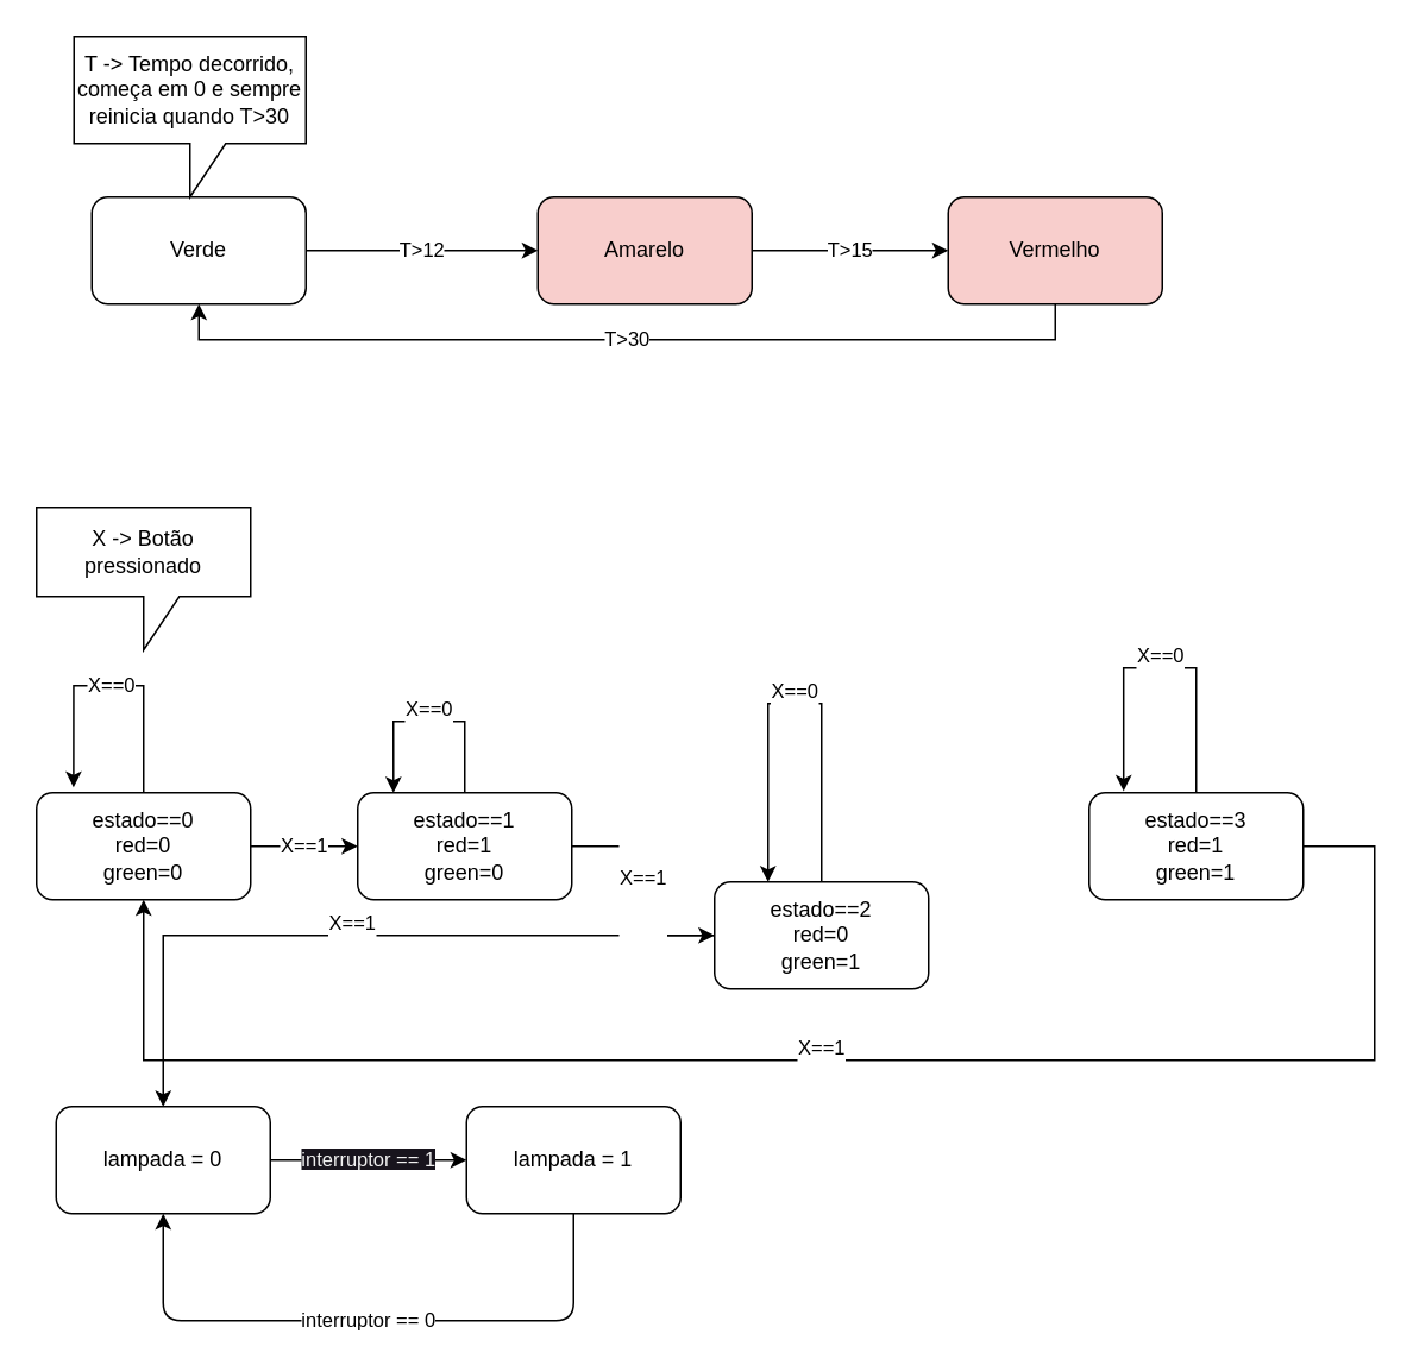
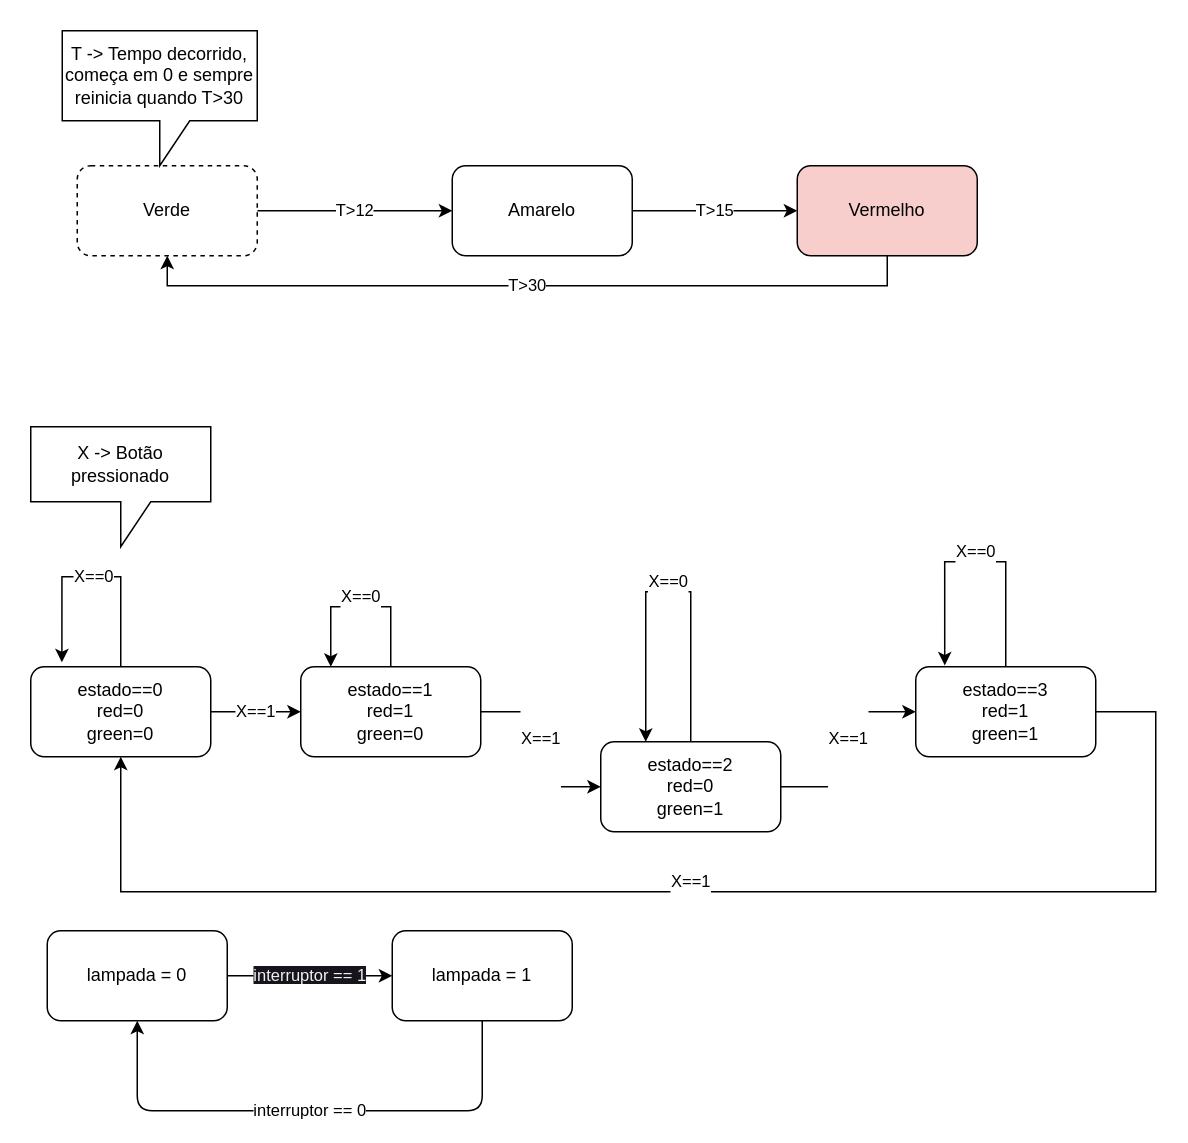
  <mxCell id="0" />
  <mxCell id="1" parent="0" />
  <mxCell id="2" value="X==1" style="edgeStyle=orthogonalEdgeStyle;rounded=0;orthogonalLoop=1;jettySize=auto;html=1;" parent="1" source="4" target="13" edge="1"><mxGeometry relative="1" as="geometry" /></mxCell>
  <mxCell id="3" value="X==0" style="edgeStyle=orthogonalEdgeStyle;rounded=0;orthogonalLoop=1;jettySize=auto;html=1;entryX=0.173;entryY=-0.05;entryDx=0;entryDy=0;entryPerimeter=0;" parent="1" source="4" target="4" edge="1"><mxGeometry relative="1" as="geometry"><mxPoint x="40" y="404" as="targetPoint" /><Array as="points"><mxPoint x="80" y="384" /><mxPoint x="41" y="384" /></Array></mxGeometry></mxCell>
  <mxCell id="4" value="estado==0&lt;br&gt;red=0&lt;br&gt;green=0" style="rounded=1;whiteSpace=wrap;html=1;" parent="1" vertex="1"><mxGeometry x="20" y="444" width="120" height="60" as="geometry" /></mxCell>
  <mxCell id="5" value="&#10;&lt;span style=&quot;color: rgb(0, 0, 0); font-family: Helvetica; font-size: 11px; font-style: normal; font-variant-ligatures: normal; font-variant-caps: normal; font-weight: 400; letter-spacing: normal; orphans: 2; text-align: center; text-indent: 0px; text-transform: none; widows: 2; word-spacing: 0px; -webkit-text-stroke-width: 0px; background-color: rgb(255, 255, 255); text-decoration-thickness: initial; text-decoration-style: initial; text-decoration-color: initial; float: none; display: inline !important;&quot;&gt;X==1&lt;/span&gt;&#10;&#10;" style="edgeStyle=orthogonalEdgeStyle;rounded=0;orthogonalLoop=1;jettySize=auto;html=1;" parent="1" source="7" target="4" edge="1"><mxGeometry relative="1" as="geometry"><mxPoint x="80" y="564" as="targetPoint" /><Array as="points"><mxPoint x="770" y="474" /><mxPoint x="770" y="594" /><mxPoint x="80" y="594" /></Array></mxGeometry></mxCell>
  <mxCell id="6" value="&#10;&lt;span style=&quot;color: rgb(0, 0, 0); font-family: Helvetica; font-size: 11px; font-style: normal; font-variant-ligatures: normal; font-variant-caps: normal; font-weight: 400; letter-spacing: normal; orphans: 2; text-align: center; text-indent: 0px; text-transform: none; widows: 2; word-spacing: 0px; -webkit-text-stroke-width: 0px; background-color: rgb(255, 255, 255); text-decoration-thickness: initial; text-decoration-style: initial; text-decoration-color: initial; float: none; display: inline !important;&quot;&gt;X==0&lt;/span&gt;&#10;&#10;" style="edgeStyle=orthogonalEdgeStyle;rounded=0;orthogonalLoop=1;jettySize=auto;html=1;entryX=0.161;entryY=-0.015;entryDx=0;entryDy=0;entryPerimeter=0;" parent="1" source="7" target="7" edge="1"><mxGeometry relative="1" as="geometry"><mxPoint x="630" y="434" as="targetPoint" /><Array as="points"><mxPoint x="670" y="374" /><mxPoint x="629" y="374" /></Array></mxGeometry></mxCell>
  <mxCell id="7" value="estado==3&lt;br&gt;red=1&lt;br style=&quot;border-color: var(--border-color);&quot;&gt;green=1" style="rounded=1;whiteSpace=wrap;html=1;" parent="1" vertex="1"><mxGeometry x="610" y="444" width="120" height="60" as="geometry" /></mxCell>
- <mxCell id="8" value="&#10;&lt;span style=&quot;color: rgb(0, 0, 0); font-family: Helvetica; font-size: 11px; font-style: normal; font-variant-ligatures: normal; font-variant-caps: normal; font-weight: 400; letter-spacing: normal; orphans: 2; text-align: center; text-indent: 0px; text-transform: none; widows: 2; word-spacing: 0px; -webkit-text-stroke-width: 0px; background-color: rgb(255, 255, 255); text-decoration-thickness: initial; text-decoration-style: initial; text-decoration-color: initial; float: none; display: inline !important;&quot;&gt;X==1&lt;/span&gt;&#10;&#10;" style="edgeStyle=orthogonalEdgeStyle;rounded=0;orthogonalLoop=1;jettySize=auto;html=1;" parent="1" source="10" target="23" edge="1"><mxGeometry relative="1" as="geometry" /></mxCell>
+ <mxCell id="8" value="&#10;&lt;span style=&quot;color: rgb(0, 0, 0); font-family: Helvetica; font-size: 11px; font-style: normal; font-variant-ligatures: normal; font-variant-caps: normal; font-weight: 400; letter-spacing: normal; orphans: 2; text-align: center; text-indent: 0px; text-transform: none; widows: 2; word-spacing: 0px; -webkit-text-stroke-width: 0px; background-color: rgb(255, 255, 255); text-decoration-thickness: initial; text-decoration-style: initial; text-decoration-color: initial; float: none; display: inline !important;&quot;&gt;X==1&lt;/span&gt;&#10;&#10;" style="edgeStyle=orthogonalEdgeStyle;rounded=0;orthogonalLoop=1;jettySize=auto;html=1;entryX=0;entryY=0.5;entryDx=0;entryDy=0;" parent="1" source="10" target="7" edge="1"><mxGeometry relative="1" as="geometry" /></mxCell>
  <mxCell id="9" value="&#10;&lt;span style=&quot;color: rgb(0, 0, 0); font-family: Helvetica; font-size: 11px; font-style: normal; font-variant-ligatures: normal; font-variant-caps: normal; font-weight: 400; letter-spacing: normal; orphans: 2; text-align: center; text-indent: 0px; text-transform: none; widows: 2; word-spacing: 0px; -webkit-text-stroke-width: 0px; background-color: rgb(255, 255, 255); text-decoration-thickness: initial; text-decoration-style: initial; text-decoration-color: initial; float: none; display: inline !important;&quot;&gt;X==0&lt;/span&gt;&#10;&#10;" style="edgeStyle=orthogonalEdgeStyle;rounded=0;orthogonalLoop=1;jettySize=auto;html=1;entryX=0.25;entryY=0;entryDx=0;entryDy=0;" parent="1" source="10" target="10" edge="1"><mxGeometry relative="1" as="geometry"><mxPoint x="430" y="434" as="targetPoint" /><Array as="points"><mxPoint x="460" y="394" /><mxPoint x="430" y="394" /></Array></mxGeometry></mxCell>
  <mxCell id="10" value="estado==2&lt;br&gt;red=0&lt;br style=&quot;border-color: var(--border-color);&quot;&gt;green=1" style="rounded=1;whiteSpace=wrap;html=1;" parent="1" vertex="1"><mxGeometry x="400" y="494" width="120" height="60" as="geometry" /></mxCell>
  <mxCell id="11" value="&#10;&lt;span style=&quot;color: rgb(0, 0, 0); font-family: Helvetica; font-size: 11px; font-style: normal; font-variant-ligatures: normal; font-variant-caps: normal; font-weight: 400; letter-spacing: normal; orphans: 2; text-align: center; text-indent: 0px; text-transform: none; widows: 2; word-spacing: 0px; -webkit-text-stroke-width: 0px; background-color: rgb(255, 255, 255); text-decoration-thickness: initial; text-decoration-style: initial; text-decoration-color: initial; float: none; display: inline !important;&quot;&gt;X==1&lt;/span&gt;&#10;&#10;" style="edgeStyle=orthogonalEdgeStyle;rounded=0;orthogonalLoop=1;jettySize=auto;html=1;" parent="1" source="13" target="10" edge="1"><mxGeometry relative="1" as="geometry" /></mxCell>
  <mxCell id="12" value="&#10;&lt;span style=&quot;color: rgb(0, 0, 0); font-family: Helvetica; font-size: 11px; font-style: normal; font-variant-ligatures: normal; font-variant-caps: normal; font-weight: 400; letter-spacing: normal; orphans: 2; text-align: center; text-indent: 0px; text-transform: none; widows: 2; word-spacing: 0px; -webkit-text-stroke-width: 0px; background-color: rgb(255, 255, 255); text-decoration-thickness: initial; text-decoration-style: initial; text-decoration-color: initial; float: none; display: inline !important;&quot;&gt;X==0&lt;/span&gt;&#10;&#10;" style="edgeStyle=orthogonalEdgeStyle;rounded=0;orthogonalLoop=1;jettySize=auto;html=1;entryX=0.167;entryY=0;entryDx=0;entryDy=0;entryPerimeter=0;" parent="1" source="13" target="13" edge="1"><mxGeometry relative="1" as="geometry"><mxPoint x="220" y="434" as="targetPoint" /><Array as="points"><mxPoint x="260" y="404" /><mxPoint x="220" y="404" /></Array></mxGeometry></mxCell>
  <mxCell id="13" value="estado==1&lt;br&gt;red=1&lt;br style=&quot;border-color: var(--border-color);&quot;&gt;green=0" style="rounded=1;whiteSpace=wrap;html=1;" parent="1" vertex="1"><mxGeometry x="200" y="444" width="120" height="60" as="geometry" /></mxCell>
  <mxCell id="14" value="X -&amp;gt; Botão pressionado" style="shape=callout;whiteSpace=wrap;html=1;perimeter=calloutPerimeter;" parent="1" vertex="1"><mxGeometry x="20" y="284" width="120" height="80" as="geometry" /></mxCell>
  <mxCell id="15" value="T&amp;gt;12" style="edgeStyle=orthogonalEdgeStyle;rounded=0;orthogonalLoop=1;jettySize=auto;html=1;entryX=0;entryY=0.5;entryDx=0;entryDy=0;" parent="1" source="16" target="20" edge="1"><mxGeometry relative="1" as="geometry" /></mxCell>
- <mxCell id="16" value="Verde" style="rounded=1;whiteSpace=wrap;html=1;" parent="1" vertex="1"><mxGeometry x="51" y="110" width="120" height="60" as="geometry" /></mxCell>
+ <mxCell id="16" value="Verde" style="rounded=1;whiteSpace=wrap;html=1;dashed=1;" parent="1" vertex="1"><mxGeometry x="51" y="110" width="120" height="60" as="geometry" /></mxCell>
  <mxCell id="17" value="T&amp;gt;30" style="edgeStyle=orthogonalEdgeStyle;rounded=0;orthogonalLoop=1;jettySize=auto;html=1;entryX=0.5;entryY=1;entryDx=0;entryDy=0;" parent="1" source="18" target="16" edge="1"><mxGeometry relative="1" as="geometry"><Array as="points"><mxPoint x="591" y="190" /><mxPoint x="111" y="190" /></Array></mxGeometry></mxCell>
  <mxCell id="18" value="Vermelho" style="rounded=1;whiteSpace=wrap;html=1;fillColor=#f8cecc;" parent="1" vertex="1"><mxGeometry x="531" y="110" width="120" height="60" as="geometry" /></mxCell>
  <mxCell id="19" value="T&amp;gt;15" style="edgeStyle=orthogonalEdgeStyle;rounded=0;orthogonalLoop=1;jettySize=auto;html=1;" parent="1" source="20" target="18" edge="1"><mxGeometry relative="1" as="geometry" /></mxCell>
- <mxCell id="20" value="Amarelo" style="rounded=1;whiteSpace=wrap;html=1;fillColor=#f8cecc;" parent="1" vertex="1"><mxGeometry x="301" y="110" width="120" height="60" as="geometry" /></mxCell>
+ <mxCell id="20" value="Amarelo" style="rounded=1;whiteSpace=wrap;html=1;" parent="1" vertex="1"><mxGeometry x="301" y="110" width="120" height="60" as="geometry" /></mxCell>
  <mxCell id="21" value="T -&amp;gt; Tempo decorrido, começa em 0 e sempre reinicia quando T&amp;gt;30" style="shape=callout;whiteSpace=wrap;html=1;perimeter=calloutPerimeter;" parent="1" vertex="1"><mxGeometry x="41" y="20" width="130" height="90" as="geometry" /></mxCell>
  <mxCell id="22" value="&lt;span style=&quot;color: rgb(240, 240, 240); font-family: Helvetica; font-size: 11px; font-style: normal; font-variant-ligatures: normal; font-variant-caps: normal; font-weight: 400; letter-spacing: normal; orphans: 2; text-align: center; text-indent: 0px; text-transform: none; widows: 2; word-spacing: 0px; -webkit-text-stroke-width: 0px; background-color: rgb(24, 20, 29); text-decoration-thickness: initial; text-decoration-style: initial; text-decoration-color: initial; float: none; display: inline !important;&quot;&gt;interruptor == 1&lt;/span&gt;" style="edgeStyle=none;html=1;" edge="1" parent="1"><mxGeometry relative="1" as="geometry"><mxPoint x="151" y="650" as="sourcePoint" /><mxPoint x="261" y="650" as="targetPoint" /></mxGeometry></mxCell>
  <mxCell id="23" value="lampada = 0" style="rounded=1;whiteSpace=wrap;html=1;" parent="1" vertex="1"><mxGeometry x="31" y="620" width="120" height="60" as="geometry" /></mxCell>
  <mxCell id="24" value="interruptor == 0" style="edgeStyle=none;html=1;" edge="1" parent="1" source="25" target="23"><mxGeometry relative="1" as="geometry"><mxPoint x="221" y="740" as="targetPoint" /><Array as="points"><mxPoint x="321" y="740" /><mxPoint x="91" y="740" /></Array></mxGeometry></mxCell>
  <mxCell id="25" value="lampada = 1" style="rounded=1;whiteSpace=wrap;html=1;" vertex="1" parent="1"><mxGeometry x="261" y="620" width="120" height="60" as="geometry" /></mxCell>
